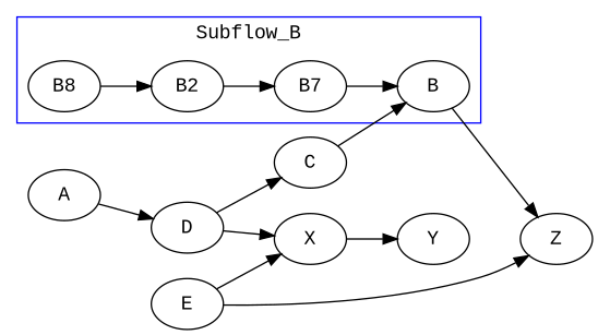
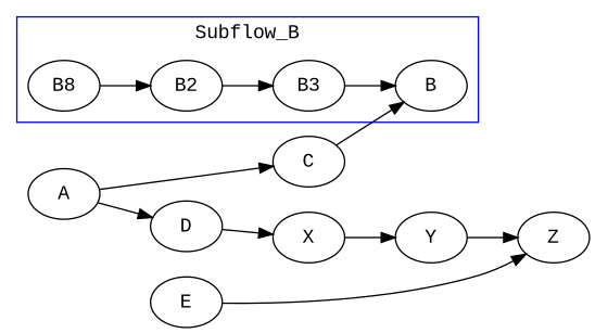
  digraph {
    fontname="Liberation Mono"
    rankdir=LR
    node [fixedsize=true fontname="Liberation Mono"]
    edge [fontname="Liberation Mono"]
-   B3 [width=0.71 label=B7]
+   B3 [width=0.71]
    B [width=0.71]
    B2 [width=0.71]
    n4 [label=B8 width=0.71]
    D [width=0.71]
    X [width=0.71]
    Y [width=0.71]
    C [width=0.71]
    E [width=0.71]
    Z [width=0.71]
    A [width=0.71]
    subgraph cluster_1 {
      color=blue
      label=Subflow_B
      B3
      B
      B2
      n4
    }
    B3 -> B
    B2 -> B3
    n4 -> B2
    D -> X
    X -> Y
-   B -> Z
+   Y -> Z
    C -> B
-   E -> X
    E -> Z
    A -> D
-   D -> C
+   A -> C
  }
